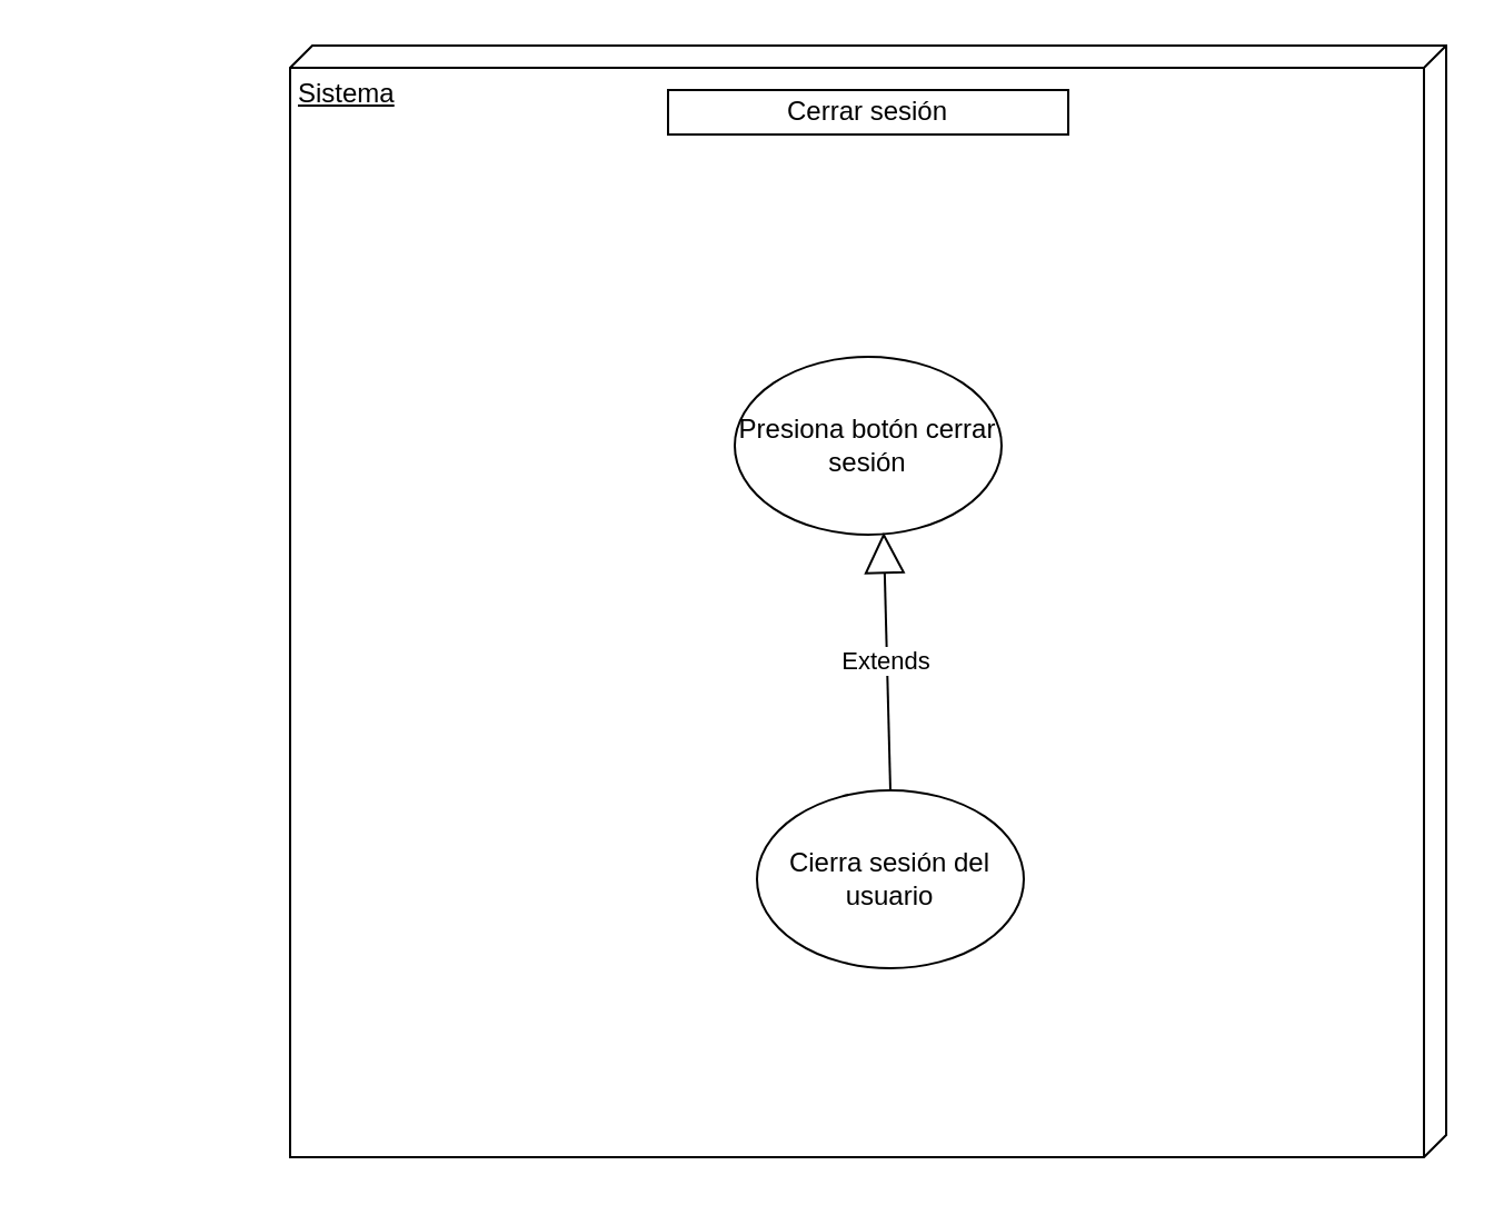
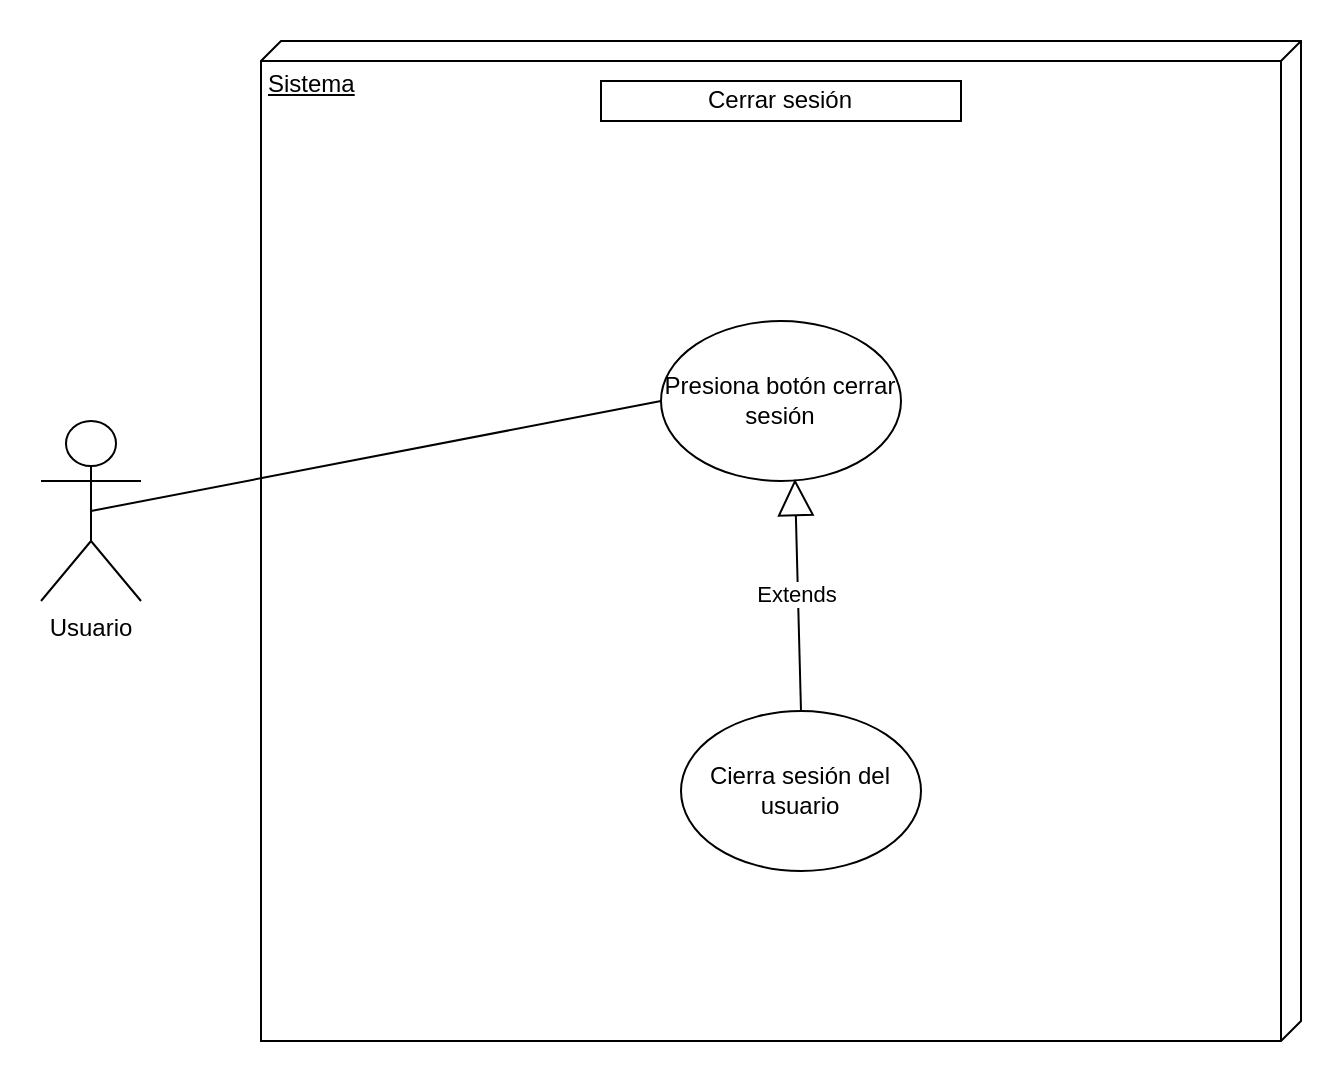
  <mxCell id="0" />
  <mxCell id="1" parent="0" />
  <mxCell id="2" value="Sistema" style="verticalAlign=top;align=left;spacingTop=8;spacingLeft=2;spacingRight=12;shape=cube;size=10;direction=south;fontStyle=4;html=1;whiteSpace=wrap;" parent="1" vertex="1"><mxGeometry x="130" y="20" width="520" height="500" as="geometry" /></mxCell>
+ <mxCell id="3" value="Usuario" style="shape=umlActor;verticalLabelPosition=bottom;verticalAlign=top;html=1;" parent="1" vertex="1"><mxGeometry x="20" y="210" width="50" height="90" as="geometry" /></mxCell>
  <mxCell id="4" value="Presiona botón cerrar sesión" style="ellipse;whiteSpace=wrap;html=1;" parent="1" vertex="1"><mxGeometry x="330" y="160" width="120" height="80" as="geometry" /></mxCell>
  <mxCell id="5" value="Cerrar sesión" style="rounded=0;whiteSpace=wrap;html=1;" parent="1" vertex="1"><mxGeometry x="300" y="40" width="180" height="20" as="geometry" /></mxCell>
  <mxCell id="6" value="Cierra sesión del usuario" style="ellipse;whiteSpace=wrap;html=1;" parent="1" vertex="1"><mxGeometry x="340" y="355" width="120" height="80" as="geometry" /></mxCell>
+ <mxCell id="7" value="" style="endArrow=none;html=1;rounded=0;exitX=0.5;exitY=0.5;exitDx=0;exitDy=0;exitPerimeter=0;entryX=0;entryY=0.5;entryDx=0;entryDy=0;" parent="1" source="3" target="4" edge="1"><mxGeometry width="50" height="50" relative="1" as="geometry"><mxPoint x="310" y="410" as="sourcePoint" /><mxPoint x="360" y="360" as="targetPoint" /></mxGeometry></mxCell>
  <mxCell id="8" value="Extends" style="endArrow=block;endSize=16;endFill=0;html=1;rounded=0;entryX=0.558;entryY=0.988;entryDx=0;entryDy=0;exitX=0.5;exitY=0;exitDx=0;exitDy=0;entryPerimeter=0;" parent="1" source="6" target="4" edge="1"><mxGeometry width="160" relative="1" as="geometry"><mxPoint x="706" y="60" as="sourcePoint" /><mxPoint x="600" y="60" as="targetPoint" /></mxGeometry></mxCell>
